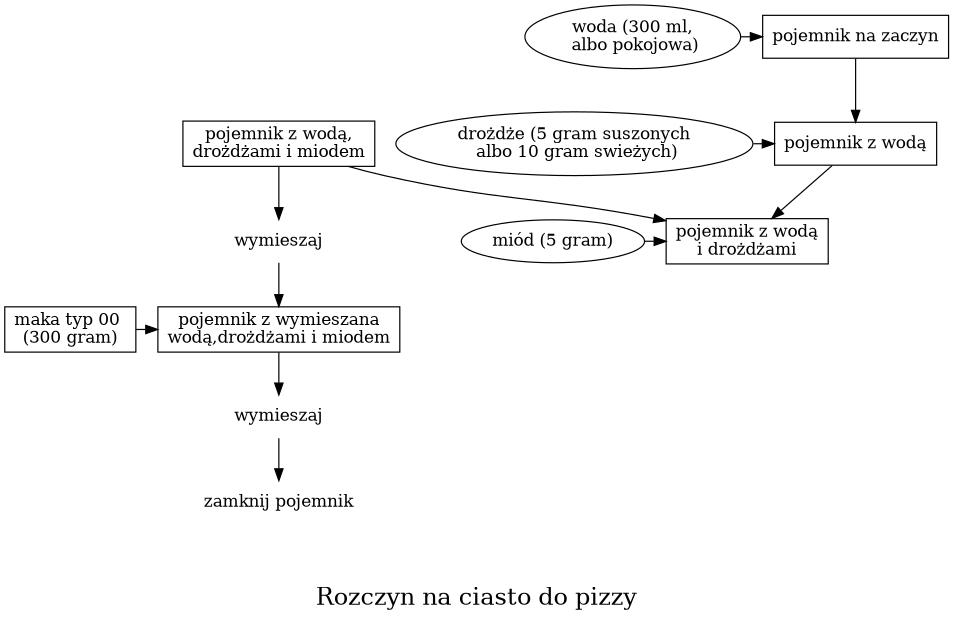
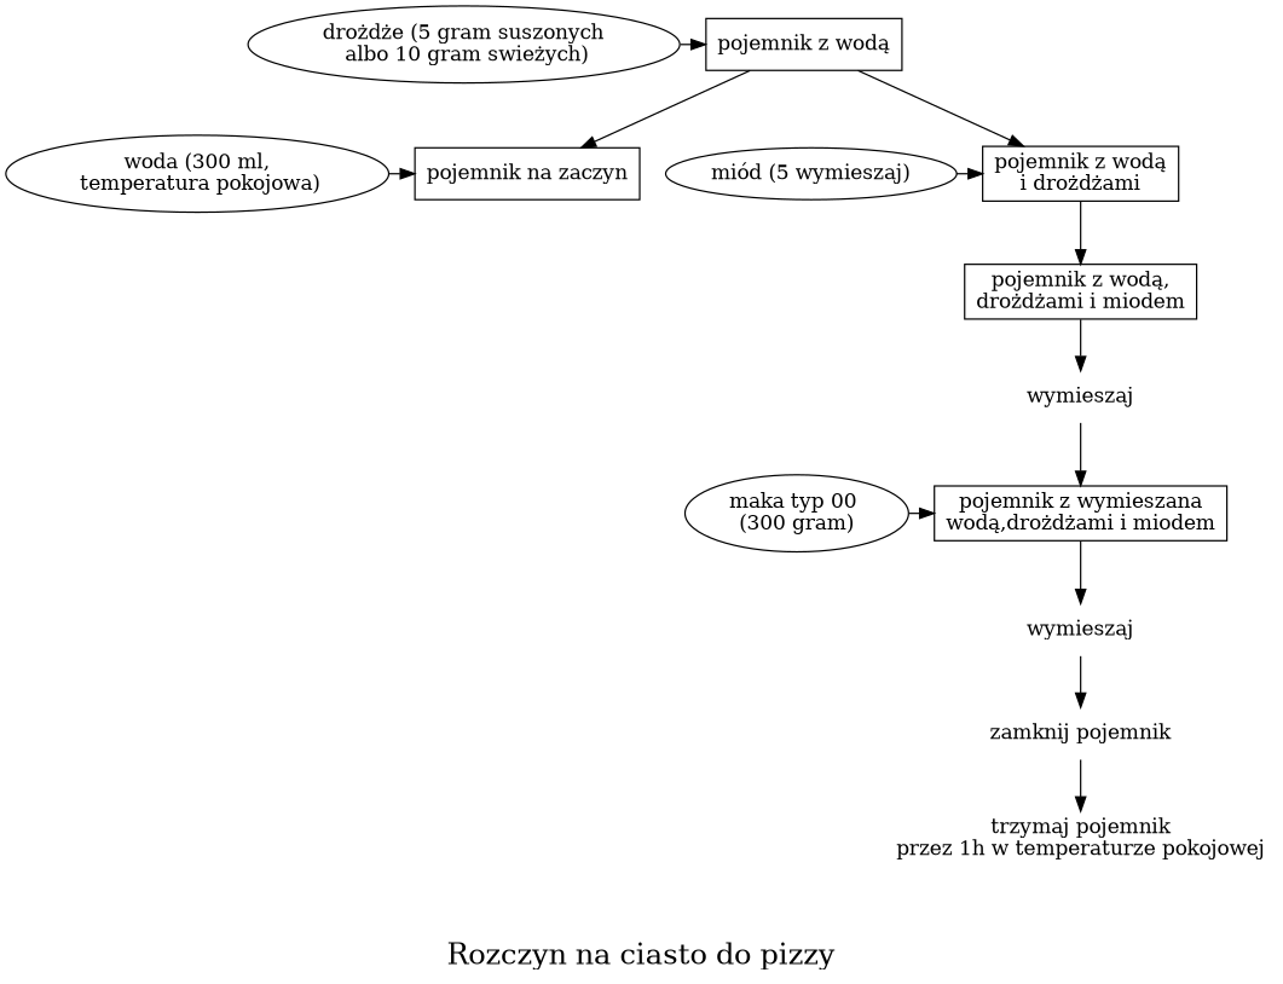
  digraph {
    fontsize=20
    label="\n\nRozczyn na ciasto do pizzy"
    node [shape=rectangle]
-   n1 [label="woda (300 ml,\n albo pokojowa)" shape=""]
+   n1 [label="woda (300 ml,\n temperatura pokojowa)" shape=""]
    n2 [label="pojemnik na zaczyn"]
    n3 [label="drożdże (5 gram suszonych\n albo 10 gram swieżych)" shape=""]
    n4 [label="pojemnik z wodą"]
-   n5 [label="miód (5 gram)" shape=""]
+   n5 [label="miód (5 wymieszaj)" shape=""]
    n6 [label="pojemnik z wodą\ni drożdżami"]
-   n7 [label="maka typ 00 \n(300 gram)" shape=box]
+   n7 [label="maka typ 00 \n(300 gram)" shape=""]
    n8 [label="pojemnik z wymieszana\nwodą,drożdżami i miodem"]
    n9 [label="pojemnik z wodą,\ndrożdżami i miodem"]
    n10 [label=wymieszaj shape=none]
    n11 [label=wymieszaj shape=none]
    n12 [label="zamknij pojemnik" shape=none]
+   n13 [label="trzymaj pojemnik\nprzez 1h w temperaturze pokojowej" shape=none]
    subgraph sub_1 {
      rank=same
      n1
      n2
    }
    subgraph sub_2 {
      rank=same
      n3
      n4
    }
    subgraph sub_3 {
      rank=same
      n5
      n6
    }
    subgraph sub_4 {
      rank=same
      n7
      n8
    }
    n1 -> n2
-   n2 -> n4
+   n4 -> n2
    n3 -> n4
    n4 -> n6
    n5 -> n6
-   n9 -> n6
+   n6 -> n9
    n7 -> n8
    n8 -> n10
    n9 -> n11
    n10 -> n12
    n11 -> n8
+   n12 -> n13
  }
